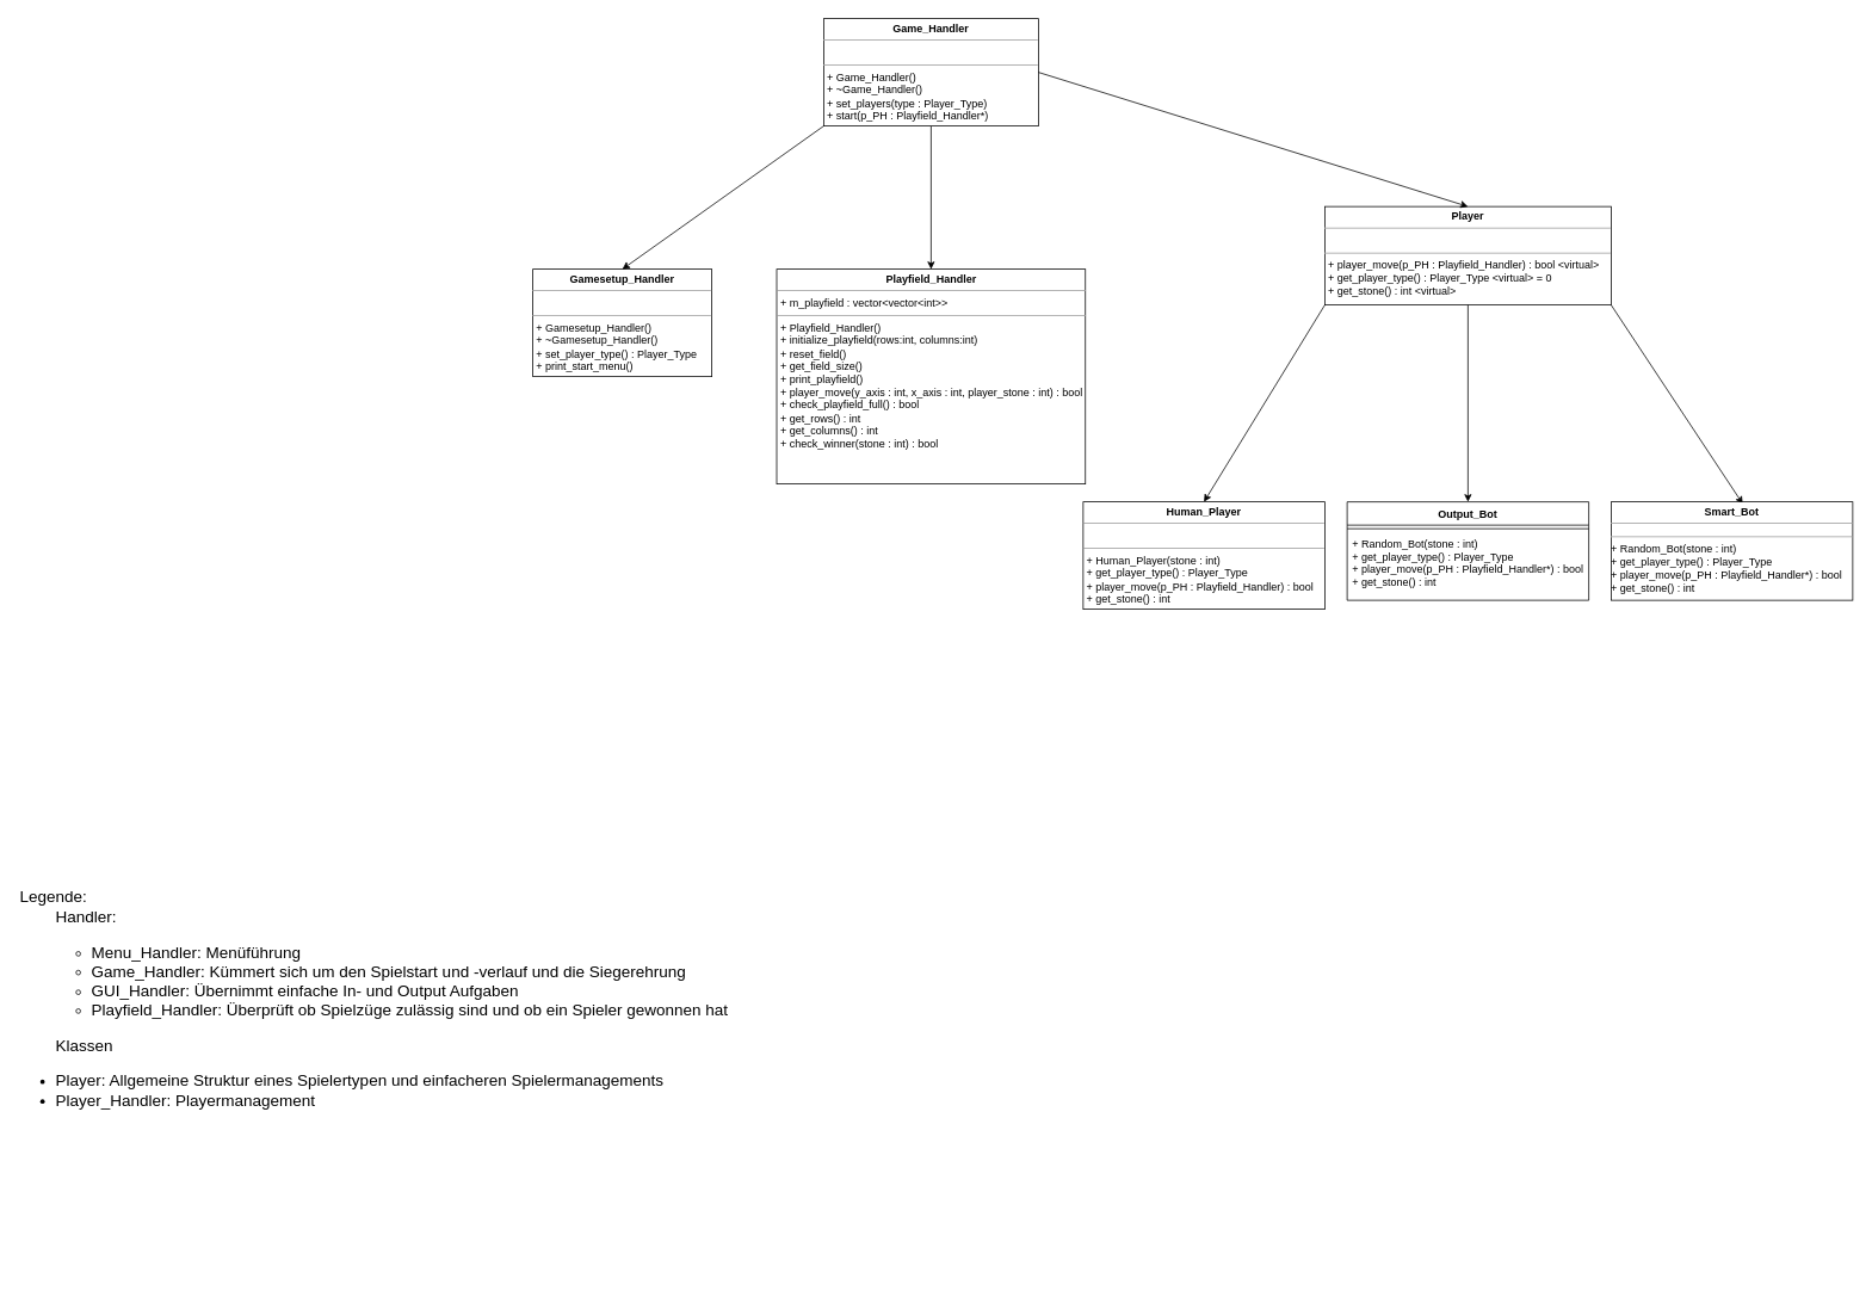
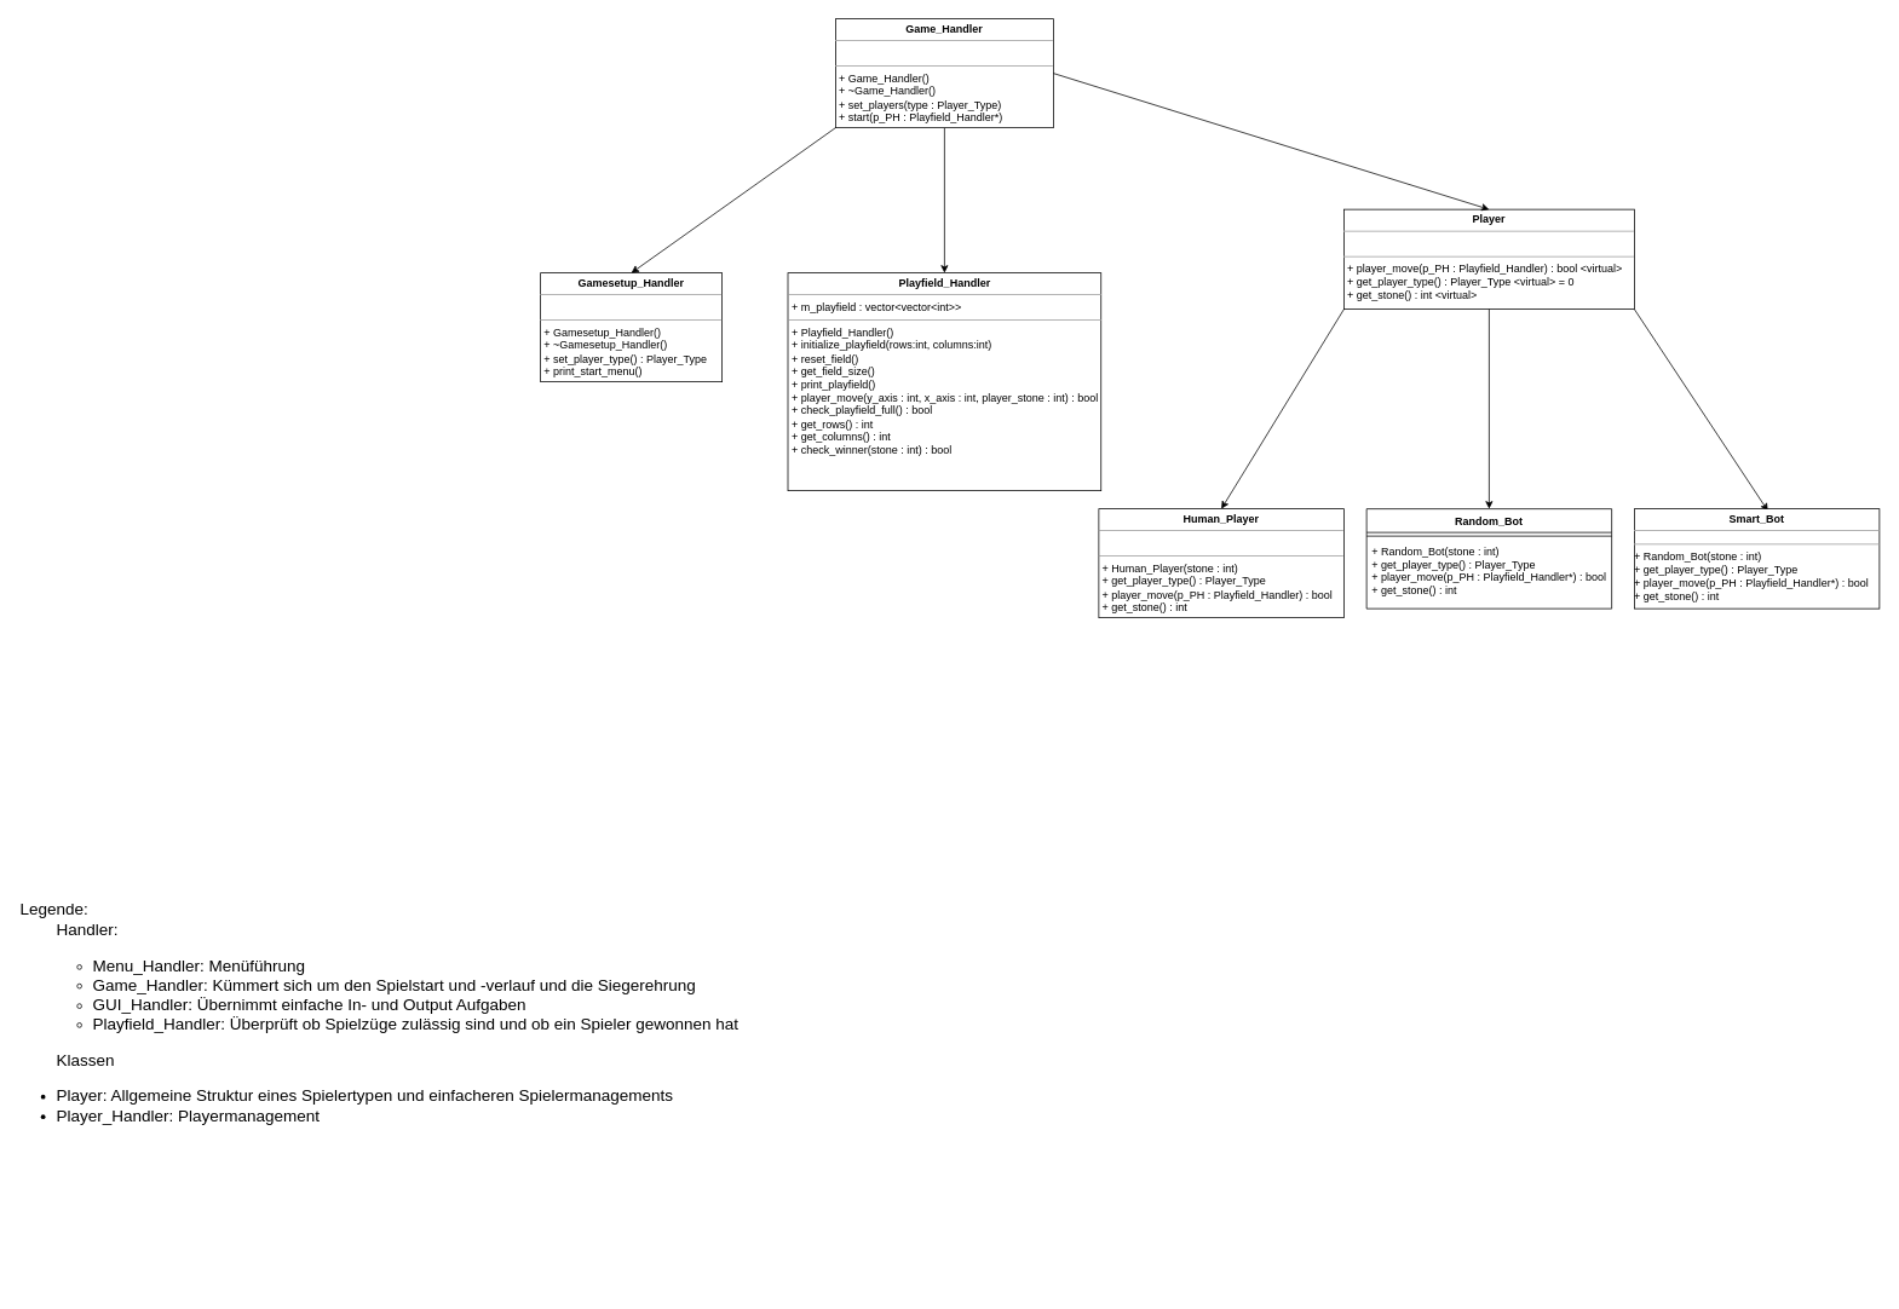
  <mxCell id="0" />
  <mxCell id="1" parent="0" />
  <mxCell id="2" value="&lt;p style=&quot;margin: 0px ; margin-top: 4px ; text-align: center&quot;&gt;&lt;b&gt;Gamesetup_Handler&lt;/b&gt;&lt;/p&gt;&lt;hr size=&quot;1&quot;&gt;&lt;p style=&quot;margin: 0px ; margin-left: 4px&quot;&gt;&lt;br&gt;&lt;/p&gt;&lt;hr size=&quot;1&quot;&gt;&lt;p style=&quot;margin: 0px ; margin-left: 4px&quot;&gt;+ Gamesetup_Handler()&lt;/p&gt;&lt;p style=&quot;margin: 0px ; margin-left: 4px&quot;&gt;+ ~Gamesetup_Handler()&lt;/p&gt;&lt;p style=&quot;margin: 0px ; margin-left: 4px&quot;&gt;+ set_player_type() : Player_Type&lt;/p&gt;&lt;p style=&quot;margin: 0px ; margin-left: 4px&quot;&gt;+ print_start_menu()&lt;/p&gt;" style="verticalAlign=top;align=left;overflow=fill;fontSize=12;fontFamily=Helvetica;html=1;" parent="1" vertex="1"><mxGeometry x="595" y="300" width="200" height="120" as="geometry" /></mxCell>
  <mxCell id="3" style="edgeStyle=none;html=1;exitX=0.5;exitY=1;exitDx=0;exitDy=0;entryX=0.5;entryY=0;entryDx=0;entryDy=0;" parent="1" source="5" target="6" edge="1"><mxGeometry relative="1" as="geometry" /></mxCell>
  <mxCell id="4" style="edgeStyle=none;html=1;exitX=0;exitY=1;exitDx=0;exitDy=0;entryX=0.5;entryY=0;entryDx=0;entryDy=0;" parent="1" source="5" target="2" edge="1"><mxGeometry relative="1" as="geometry" /></mxCell>
  <mxCell id="5" value="&lt;p style=&quot;margin: 0px ; margin-top: 4px ; text-align: center&quot;&gt;&lt;b&gt;Game_Handler&lt;/b&gt;&lt;/p&gt;&lt;hr size=&quot;1&quot;&gt;&lt;p style=&quot;margin: 0px ; margin-left: 4px&quot;&gt;&lt;br&gt;&lt;/p&gt;&lt;hr size=&quot;1&quot;&gt;&lt;p style=&quot;margin: 0px ; margin-left: 4px&quot;&gt;+ Game_Handler()&lt;/p&gt;&lt;p style=&quot;margin: 0px ; margin-left: 4px&quot;&gt;+ ~Game_Handler()&lt;/p&gt;&lt;p style=&quot;margin: 0px ; margin-left: 4px&quot;&gt;+ set_players(type : Player_Type)&lt;/p&gt;&lt;p style=&quot;margin: 0px ; margin-left: 4px&quot;&gt;+ start(p_PH : Playfield_Handler*)&lt;/p&gt;" style="verticalAlign=top;align=left;overflow=fill;fontSize=12;fontFamily=Helvetica;html=1;" parent="1" vertex="1"><mxGeometry x="920" y="20" width="240" height="120" as="geometry" /></mxCell>
  <mxCell id="6" value="&lt;p style=&quot;margin: 0px ; margin-top: 4px ; text-align: center&quot;&gt;&lt;b&gt;Playfield_Handler&lt;/b&gt;&lt;/p&gt;&lt;hr size=&quot;1&quot;&gt;&lt;p style=&quot;margin: 0px ; margin-left: 4px&quot;&gt;+ m_playfield : vector&amp;lt;vector&amp;lt;int&amp;gt;&amp;gt;&lt;/p&gt;&lt;hr size=&quot;1&quot;&gt;&lt;p style=&quot;margin: 0px ; margin-left: 4px&quot;&gt;+ Playfield_Handler()&lt;/p&gt;&lt;p style=&quot;margin: 0px ; margin-left: 4px&quot;&gt;+ initialize_playfield(rows:int, columns:int)&lt;/p&gt;&lt;p style=&quot;margin: 0px ; margin-left: 4px&quot;&gt;+ reset_field()&lt;/p&gt;&lt;p style=&quot;margin: 0px ; margin-left: 4px&quot;&gt;+ get_field_size()&lt;/p&gt;&lt;p style=&quot;margin: 0px ; margin-left: 4px&quot;&gt;+ print_playfield()&lt;/p&gt;&lt;p style=&quot;margin: 0px ; margin-left: 4px&quot;&gt;+ player_move(y_axis : int, x_axis : int, player_stone : int) : bool&lt;/p&gt;&lt;p style=&quot;margin: 0px ; margin-left: 4px&quot;&gt;+ check_playfield_full() : bool&lt;/p&gt;&lt;p style=&quot;margin: 0px ; margin-left: 4px&quot;&gt;+ get_rows() : int&lt;/p&gt;&lt;p style=&quot;margin: 0px ; margin-left: 4px&quot;&gt;+ get_columns() : int&lt;/p&gt;&lt;p style=&quot;margin: 0px ; margin-left: 4px&quot;&gt;+ check_winner(stone : int) : bool&lt;/p&gt;&lt;p style=&quot;margin: 0px ; margin-left: 4px&quot;&gt;&lt;br&gt;&lt;/p&gt;" style="verticalAlign=top;align=left;overflow=fill;fontSize=12;fontFamily=Helvetica;html=1;" parent="1" vertex="1"><mxGeometry x="867.5" y="300" width="345" height="240" as="geometry" /></mxCell>
  <mxCell id="7" style="edgeStyle=none;html=1;exitX=0;exitY=1;exitDx=0;exitDy=0;entryX=0.5;entryY=0;entryDx=0;entryDy=0;" parent="1" source="8" target="9" edge="1"><mxGeometry relative="1" as="geometry" /></mxCell>
  <mxCell id="8" value="&lt;p style=&quot;margin: 0px ; margin-top: 4px ; text-align: center&quot;&gt;&lt;b&gt;Player&lt;/b&gt;&lt;/p&gt;&lt;hr size=&quot;1&quot;&gt;&lt;p style=&quot;margin: 0px ; margin-left: 4px&quot;&gt;&lt;br&gt;&lt;/p&gt;&lt;hr size=&quot;1&quot;&gt;&lt;p style=&quot;margin: 0px ; margin-left: 4px&quot;&gt;+ player_move(p_PH : Playfield_Handler) : bool &amp;lt;virtual&amp;gt;&lt;/p&gt;&lt;p style=&quot;margin: 0px ; margin-left: 4px&quot;&gt;+ get_player_type() : Player_Type &amp;lt;virtual&amp;gt; = 0&lt;/p&gt;&lt;p style=&quot;margin: 0px ; margin-left: 4px&quot;&gt;+ get_stone() : int &amp;lt;virtual&amp;gt;&lt;/p&gt;" style="verticalAlign=top;align=left;overflow=fill;fontSize=12;fontFamily=Helvetica;html=1;" parent="1" vertex="1"><mxGeometry x="1480" y="230" width="320" height="110" as="geometry" /></mxCell>
  <mxCell id="9" value="&lt;p style=&quot;margin: 0px ; margin-top: 4px ; text-align: center&quot;&gt;&lt;b&gt;Human_Player&lt;/b&gt;&lt;/p&gt;&lt;hr size=&quot;1&quot;&gt;&lt;p style=&quot;margin: 0px ; margin-left: 4px&quot;&gt;&lt;br&gt;&lt;/p&gt;&lt;hr size=&quot;1&quot;&gt;&lt;p style=&quot;margin: 0px ; margin-left: 4px&quot;&gt;+ Human_Player(stone : int)&lt;/p&gt;&lt;p style=&quot;margin: 0px ; margin-left: 4px&quot;&gt;+ get_player_type() : Player_Type&lt;/p&gt;&lt;p style=&quot;margin: 0px ; margin-left: 4px&quot;&gt;+ player_move(p_PH : Playfield_Handler) : bool&lt;/p&gt;&lt;p style=&quot;margin: 0px ; margin-left: 4px&quot;&gt;+ get_stone() : int&lt;/p&gt;" style="verticalAlign=top;align=left;overflow=fill;fontSize=12;fontFamily=Helvetica;html=1;" parent="1" vertex="1"><mxGeometry x="1210" y="560" width="270" height="120" as="geometry" /></mxCell>
  <mxCell id="10" style="edgeStyle=none;html=1;entryX=0.5;entryY=0;entryDx=0;entryDy=0;exitX=0.5;exitY=1;exitDx=0;exitDy=0;" parent="1" source="8" target="15" edge="1"><mxGeometry relative="1" as="geometry"><mxPoint x="1860" y="630" as="sourcePoint" /><mxPoint x="1640" y="500" as="targetPoint" /></mxGeometry></mxCell>
  <mxCell id="11" style="edgeStyle=none;html=1;exitX=1;exitY=1;exitDx=0;exitDy=0;entryX=0.545;entryY=0.021;entryDx=0;entryDy=0;entryPerimeter=0;" parent="1" source="8" target="13" edge="1"><mxGeometry relative="1" as="geometry"><mxPoint x="1950" y="610" as="sourcePoint" /></mxGeometry></mxCell>
  <mxCell id="12" value="&lt;font style=&quot;font-size: 18px&quot;&gt;Legende:&lt;br&gt;&lt;span style=&quot;white-space: pre&quot;&gt;&#09;&lt;/span&gt;Handler:&lt;br&gt;&lt;/font&gt;&lt;ul style=&quot;font-size: 18px&quot;&gt;&lt;ul&gt;&lt;li&gt;&lt;font style=&quot;font-size: 18px&quot;&gt;Menu_Handler: Menüführung&lt;/font&gt;&lt;/li&gt;&lt;li&gt;&lt;font style=&quot;font-size: 18px&quot;&gt;Game_Handler: Kümmert sich um den Spielstart und -verlauf und die Siegerehrung&lt;/font&gt;&lt;/li&gt;&lt;li&gt;&lt;font style=&quot;font-size: 18px&quot;&gt;GUI_Handler: Übernimmt einfache In- und Output Aufgaben&lt;/font&gt;&lt;/li&gt;&lt;li&gt;&lt;font style=&quot;font-size: 18px&quot;&gt;Playfield_Handler: Überprüft ob Spielzüge zulässig sind und ob ein Spieler gewonnen hat&lt;/font&gt;&lt;/li&gt;&lt;/ul&gt;&lt;/ul&gt;&lt;font style=&quot;font-size: 18px&quot;&gt;&lt;span style=&quot;white-space: pre&quot;&gt;&#09;&lt;/span&gt;Klassen&lt;br&gt;&lt;/font&gt;&lt;ul style=&quot;font-size: 18px&quot;&gt;&lt;li&gt;&lt;font style=&quot;font-size: 18px&quot;&gt;Player: Allgemeine Struktur eines Spielertypen und einfacheren Spielermanagements&lt;/font&gt;&lt;/li&gt;&lt;li&gt;&lt;font style=&quot;font-size: 18px&quot;&gt;Player_Handler: Playermanagement&lt;/font&gt;&lt;/li&gt;&lt;/ul&gt;" style="text;html=1;strokeColor=none;fillColor=none;align=left;verticalAlign=middle;whiteSpace=wrap;rounded=0;" parent="1" vertex="1"><mxGeometry x="20" y="830" width="1350" height="590" as="geometry" /></mxCell>
  <mxCell id="13" value="&lt;p style=&quot;margin: 0px ; margin-top: 4px ; text-align: center&quot;&gt;&lt;b&gt;Smart_Bot&lt;/b&gt;&lt;/p&gt;&lt;hr size=&quot;1&quot;&gt;&lt;div style=&quot;height: 2px&quot;&gt;&lt;/div&gt;&lt;hr size=&quot;1&quot;&gt;&lt;div style=&quot;height: 2px&quot;&gt;+ Random_Bot(stone : int)&lt;br style=&quot;padding: 0px ; margin: 0px&quot;&gt;+ get_player_type() : Player_Type&lt;br style=&quot;padding: 0px ; margin: 0px&quot;&gt;+ player_move(p_PH : Playfield_Handler*) : bool&lt;br style=&quot;padding: 0px ; margin: 0px&quot;&gt;+ get_stone() : int&lt;/div&gt;" style="verticalAlign=top;align=left;overflow=fill;fontSize=12;fontFamily=Helvetica;html=1;" parent="1" vertex="1"><mxGeometry x="1800" y="560" width="270" height="110" as="geometry" /></mxCell>
  <mxCell id="14" style="edgeStyle=none;html=1;exitX=1;exitY=0.5;exitDx=0;exitDy=0;entryX=0.5;entryY=0;entryDx=0;entryDy=0;" parent="1" source="5" target="8" edge="1"><mxGeometry relative="1" as="geometry"><mxPoint x="1480" y="240" as="sourcePoint" /></mxGeometry></mxCell>
- <mxCell id="15" value="Output_Bot" style="swimlane;fontStyle=1;align=center;verticalAlign=top;childLayout=stackLayout;horizontal=1;startSize=26;horizontalStack=0;resizeParent=1;resizeParentMax=0;resizeLast=0;collapsible=1;marginBottom=0;" parent="1" vertex="1"><mxGeometry x="1505" y="560" width="270" height="110" as="geometry" /></mxCell>
+ <mxCell id="15" value="Random_Bot" style="swimlane;fontStyle=1;align=center;verticalAlign=top;childLayout=stackLayout;horizontal=1;startSize=26;horizontalStack=0;resizeParent=1;resizeParentMax=0;resizeLast=0;collapsible=1;marginBottom=0;" parent="1" vertex="1"><mxGeometry x="1505" y="560" width="270" height="110" as="geometry" /></mxCell>
  <mxCell id="16" value="" style="line;strokeWidth=1;fillColor=none;align=left;verticalAlign=middle;spacingTop=-1;spacingLeft=3;spacingRight=3;rotatable=0;labelPosition=right;points=[];portConstraint=eastwest;" parent="15" vertex="1"><mxGeometry y="26" width="270" height="8" as="geometry" /></mxCell>
  <mxCell id="17" value="+ Random_Bot(stone : int)&#10;+ get_player_type() : Player_Type&#10;+ player_move(p_PH : Playfield_Handler*) : bool&#10;+ get_stone() : int" style="text;strokeColor=none;fillColor=none;align=left;verticalAlign=top;spacingLeft=4;spacingRight=4;overflow=hidden;rotatable=0;points=[[0,0.5],[1,0.5]];portConstraint=eastwest;" parent="15" vertex="1"><mxGeometry y="34" width="270" height="76" as="geometry" /></mxCell>
